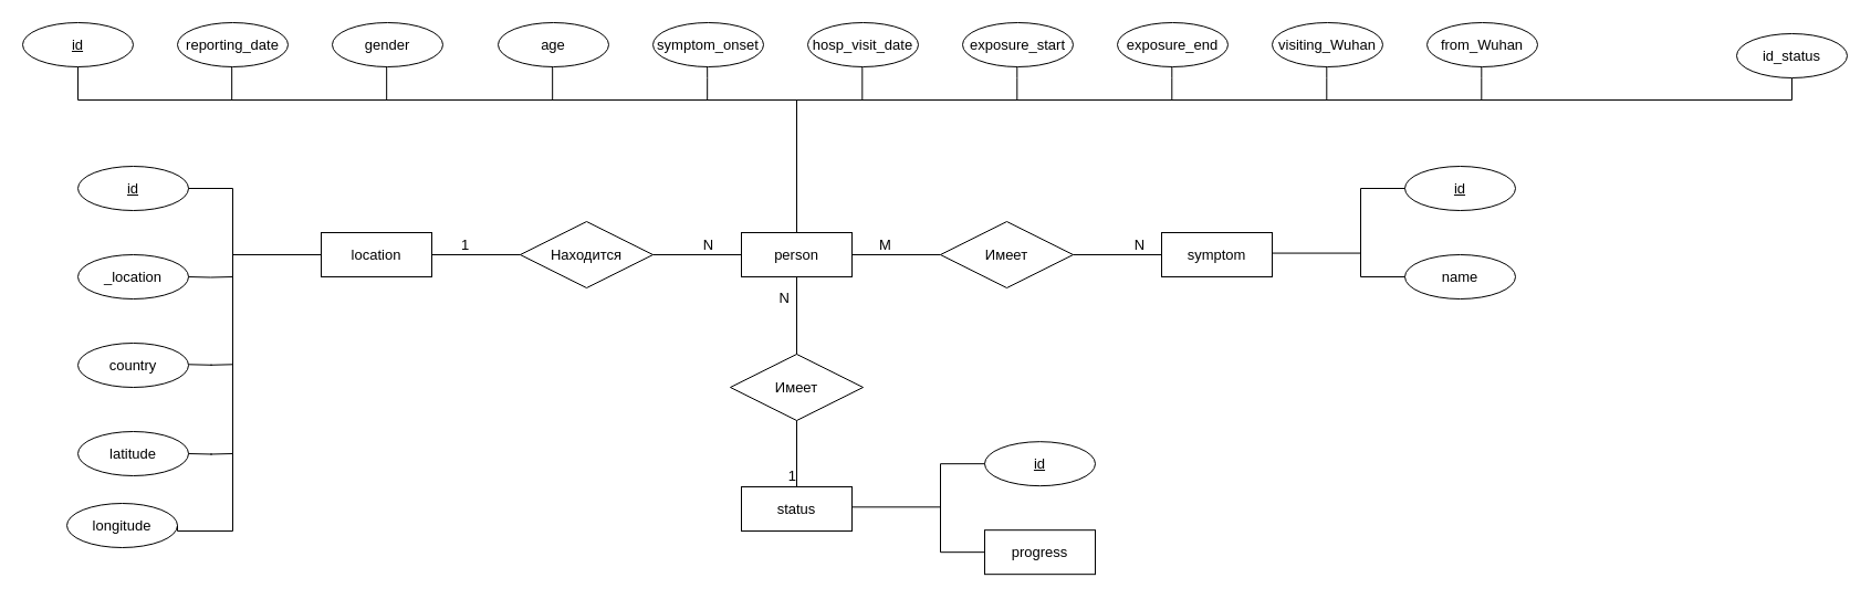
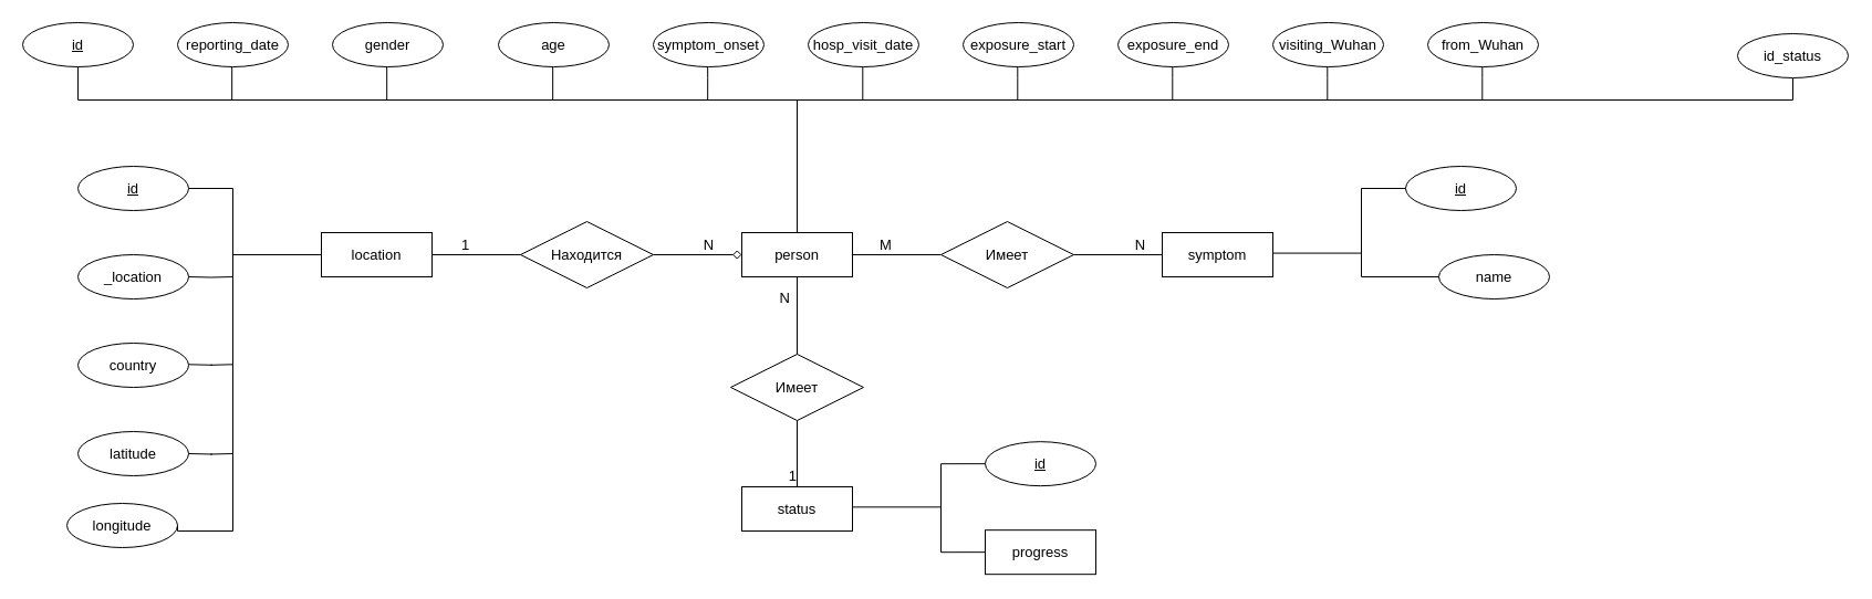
  <mxCell id="0" />
  <mxCell id="1" parent="0" />
  <mxCell id="2" style="edgeStyle=orthogonalEdgeStyle;rounded=0;orthogonalLoop=1;jettySize=auto;html=1;exitX=0.5;exitY=0;exitDx=0;exitDy=0;fontFamily=Helvetica;fontSize=13;endArrow=none;endFill=0;" edge="1" parent="1" source="3"><mxGeometry relative="1" as="geometry"><mxPoint x="720" y="90" as="targetPoint" /></mxGeometry></mxCell>
  <mxCell id="3" value="person" style="whiteSpace=wrap;html=1;align=center;fontFamily=Helvetica;fontSize=13;" vertex="1" parent="1"><mxGeometry x="670" y="210" width="100" height="40" as="geometry" /></mxCell>
  <mxCell id="4" value="id" style="ellipse;whiteSpace=wrap;html=1;align=center;fontStyle=4;fontFamily=Helvetica;fontSize=13;" vertex="1" parent="1"><mxGeometry x="20" y="20" width="100" height="40" as="geometry" /></mxCell>
  <mxCell id="5" value="reporting_date" style="ellipse;whiteSpace=wrap;html=1;align=center;fontFamily=Helvetica;fontSize=13;" vertex="1" parent="1"><mxGeometry x="160" y="20" width="100" height="40" as="geometry" /></mxCell>
  <mxCell id="6" value="gender" style="ellipse;whiteSpace=wrap;html=1;align=center;fontFamily=Helvetica;fontSize=13;" vertex="1" parent="1"><mxGeometry y="20" width="100" height="40" as="geometry" x="300" /></mxCell>
  <mxCell id="7" value="age" style="ellipse;whiteSpace=wrap;html=1;align=center;fontFamily=Helvetica;fontSize=13;" vertex="1" parent="1"><mxGeometry x="450" y="20" width="100" height="40" as="geometry" /></mxCell>
  <mxCell id="8" value="symptom_onset" style="ellipse;whiteSpace=wrap;html=1;align=center;fontFamily=Helvetica;fontSize=13;" vertex="1" parent="1"><mxGeometry x="590" y="20" width="100" height="40" as="geometry" /></mxCell>
  <mxCell id="9" value="hosp_visit_date" style="ellipse;whiteSpace=wrap;html=1;align=center;fontFamily=Helvetica;fontSize=13;" vertex="1" parent="1"><mxGeometry x="730" y="20" width="100" height="40" as="geometry" /></mxCell>
  <mxCell id="10" value="exposure_start" style="ellipse;whiteSpace=wrap;html=1;align=center;fontFamily=Helvetica;fontSize=13;" vertex="1" parent="1"><mxGeometry x="870" y="20" width="100" height="40" as="geometry" /></mxCell>
  <mxCell id="11" value="exposure_end&lt;br&gt;" style="ellipse;whiteSpace=wrap;html=1;align=center;fontFamily=Helvetica;fontSize=13;" vertex="1" parent="1"><mxGeometry x="1010" y="20" width="100" height="40" as="geometry" /></mxCell>
  <mxCell id="12" value="visiting_Wuhan" style="ellipse;whiteSpace=wrap;html=1;align=center;fontFamily=Helvetica;fontSize=13;" vertex="1" parent="1"><mxGeometry x="1150" y="20" width="100" height="40" as="geometry" /></mxCell>
  <mxCell id="13" value="from_Wuhan" style="ellipse;whiteSpace=wrap;html=1;align=center;fontFamily=Helvetica;fontSize=13;" vertex="1" parent="1"><mxGeometry x="1290" y="20" width="100" height="40" as="geometry" /></mxCell>
  <mxCell id="14" style="edgeStyle=orthogonalEdgeStyle;rounded=0;orthogonalLoop=1;jettySize=auto;html=1;exitX=0.5;exitY=1;exitDx=0;exitDy=0;fontFamily=Helvetica;fontSize=13;endArrow=none;endFill=0;entryX=0.5;entryY=1;entryDx=0;entryDy=0;" edge="1" parent="1" source="4" target="16"><mxGeometry relative="1" as="geometry"><mxPoint x="730" y="110" as="targetPoint" /><mxPoint x="730" y="140" as="sourcePoint" /><Array as="points"><mxPoint x="70" y="90" /><mxPoint x="1620" y="90" /></Array></mxGeometry></mxCell>
  <mxCell id="15" style="edgeStyle=orthogonalEdgeStyle;rounded=0;orthogonalLoop=1;jettySize=auto;html=1;exitX=0.5;exitY=0;exitDx=0;exitDy=0;fontFamily=Helvetica;fontSize=13;endArrow=none;endFill=0;" edge="1" parent="1"><mxGeometry relative="1" as="geometry"><mxPoint x="209.17" y="60" as="targetPoint" /><mxPoint x="209.17" y="90" as="sourcePoint" /></mxGeometry></mxCell>
  <mxCell id="16" value="id_status" style="ellipse;whiteSpace=wrap;html=1;align=center;fontFamily=Helvetica;fontSize=13;" vertex="1" parent="1"><mxGeometry x="1570" y="30" width="100" height="40" as="geometry" /></mxCell>
  <mxCell id="17" style="edgeStyle=orthogonalEdgeStyle;rounded=0;orthogonalLoop=1;jettySize=auto;html=1;exitX=0.5;exitY=0;exitDx=0;exitDy=0;fontFamily=Helvetica;fontSize=13;endArrow=none;endFill=0;" edge="1" parent="1"><mxGeometry relative="1" as="geometry"><mxPoint x="349.17" y="60" as="targetPoint" /><mxPoint x="349.17" y="90" as="sourcePoint" /></mxGeometry></mxCell>
  <mxCell id="18" style="edgeStyle=orthogonalEdgeStyle;rounded=0;orthogonalLoop=1;jettySize=auto;html=1;exitX=0.5;exitY=0;exitDx=0;exitDy=0;fontFamily=Helvetica;fontSize=13;endArrow=none;endFill=0;" edge="1" parent="1"><mxGeometry relative="1" as="geometry"><mxPoint x="499.17" y="60" as="targetPoint" /><mxPoint x="499.17" y="90" as="sourcePoint" /></mxGeometry></mxCell>
  <mxCell id="19" style="edgeStyle=orthogonalEdgeStyle;rounded=0;orthogonalLoop=1;jettySize=auto;html=1;exitX=0.5;exitY=0;exitDx=0;exitDy=0;fontFamily=Helvetica;fontSize=13;endArrow=none;endFill=0;" edge="1" parent="1"><mxGeometry relative="1" as="geometry"><mxPoint x="639.17" y="60" as="targetPoint" /><mxPoint x="639.17" y="90" as="sourcePoint" /><Array as="points"><mxPoint x="639" y="70" /><mxPoint x="639" y="70" /></Array></mxGeometry></mxCell>
  <mxCell id="20" style="edgeStyle=orthogonalEdgeStyle;rounded=0;orthogonalLoop=1;jettySize=auto;html=1;exitX=0.5;exitY=0;exitDx=0;exitDy=0;fontFamily=Helvetica;fontSize=13;endArrow=none;endFill=0;" edge="1" parent="1"><mxGeometry relative="1" as="geometry"><mxPoint x="779.31" y="60" as="targetPoint" /><mxPoint x="779.31" y="90" as="sourcePoint" /><Array as="points"><mxPoint x="779.14" y="60" /></Array></mxGeometry></mxCell>
  <mxCell id="21" style="edgeStyle=orthogonalEdgeStyle;rounded=0;orthogonalLoop=1;jettySize=auto;html=1;exitX=0.5;exitY=0;exitDx=0;exitDy=0;fontFamily=Helvetica;fontSize=13;endArrow=none;endFill=0;" edge="1" parent="1"><mxGeometry relative="1" as="geometry"><mxPoint x="919.31" y="60" as="targetPoint" /><mxPoint x="919.31" y="90" as="sourcePoint" /><Array as="points"><mxPoint x="919.14" y="70" /><mxPoint x="919.14" y="70" /></Array></mxGeometry></mxCell>
  <mxCell id="22" style="edgeStyle=orthogonalEdgeStyle;rounded=0;orthogonalLoop=1;jettySize=auto;html=1;exitX=0.5;exitY=0;exitDx=0;exitDy=0;fontFamily=Helvetica;fontSize=13;endArrow=none;endFill=0;" edge="1" parent="1"><mxGeometry relative="1" as="geometry"><mxPoint x="1059.31" y="60" as="targetPoint" /><mxPoint x="1059.31" y="90" as="sourcePoint" /><Array as="points"><mxPoint x="1059.14" y="70" /><mxPoint x="1059.14" y="70" /></Array></mxGeometry></mxCell>
  <mxCell id="23" style="edgeStyle=orthogonalEdgeStyle;rounded=0;orthogonalLoop=1;jettySize=auto;html=1;exitX=0.5;exitY=0;exitDx=0;exitDy=0;fontFamily=Helvetica;fontSize=13;endArrow=none;endFill=0;" edge="1" parent="1"><mxGeometry relative="1" as="geometry"><mxPoint x="1199.31" y="60" as="targetPoint" /><mxPoint x="1199.31" y="90" as="sourcePoint" /><Array as="points"><mxPoint x="1199.14" y="70" /><mxPoint x="1199.14" y="70" /></Array></mxGeometry></mxCell>
  <mxCell id="24" style="edgeStyle=orthogonalEdgeStyle;rounded=0;orthogonalLoop=1;jettySize=auto;html=1;exitX=0.5;exitY=0;exitDx=0;exitDy=0;fontFamily=Helvetica;fontSize=13;endArrow=none;endFill=0;" edge="1" parent="1"><mxGeometry relative="1" as="geometry"><mxPoint x="1339.31" y="60" as="targetPoint" /><mxPoint x="1339.31" y="90" as="sourcePoint" /><Array as="points"><mxPoint x="1339.14" y="70" /><mxPoint x="1339.14" y="70" /></Array></mxGeometry></mxCell>
  <mxCell id="25" value="" style="edgeStyle=orthogonalEdgeStyle;rounded=0;orthogonalLoop=1;jettySize=auto;html=1;fontFamily=Helvetica;fontSize=13;endArrow=none;endFill=0;" edge="1" parent="1" source="28" target="29"><mxGeometry relative="1" as="geometry" /></mxCell>
  <mxCell id="26" value="" style="edgeStyle=orthogonalEdgeStyle;rounded=0;orthogonalLoop=1;jettySize=auto;html=1;fontFamily=Helvetica;fontSize=13;endArrow=none;endFill=0;" edge="1" parent="1" source="28" target="29"><mxGeometry relative="1" as="geometry" /></mxCell>
  <mxCell id="27" value="1" style="edgeLabel;html=1;align=center;verticalAlign=middle;resizable=0;points=[];fontSize=13;fontFamily=Helvetica;" vertex="1" connectable="0" parent="26"><mxGeometry x="-0.039" y="1" relative="1" as="geometry"><mxPoint x="-9" y="-9" as="offset" /></mxGeometry></mxCell>
  <mxCell id="28" value="location" style="whiteSpace=wrap;html=1;align=center;fontFamily=Helvetica;fontSize=13;" vertex="1" parent="1"><mxGeometry x="290" y="210" width="100" height="40" as="geometry" /></mxCell>
  <mxCell id="29" value="Находится" style="shape=rhombus;perimeter=rhombusPerimeter;whiteSpace=wrap;html=1;align=center;fontFamily=Helvetica;fontSize=13;" vertex="1" parent="1"><mxGeometry x="470" y="200" width="120" height="60" as="geometry" /></mxCell>
- <mxCell id="30" style="edgeStyle=orthogonalEdgeStyle;rounded=0;orthogonalLoop=1;jettySize=auto;html=1;exitX=1;exitY=0.5;exitDx=0;exitDy=0;fontFamily=Helvetica;fontSize=13;endArrow=none;endFill=0;entryX=0;entryY=0.5;entryDx=0;entryDy=0;" edge="1" parent="1" source="29" target="3"><mxGeometry relative="1" as="geometry"><mxPoint x="630" y="280" as="targetPoint" /><mxPoint x="630" y="400" as="sourcePoint" /></mxGeometry></mxCell>
+ <mxCell id="30" style="edgeStyle=orthogonalEdgeStyle;rounded=0;orthogonalLoop=1;jettySize=auto;html=1;exitX=1;exitY=0.5;exitDx=0;exitDy=0;fontFamily=Helvetica;fontSize=13;endArrow=diamond;endFill=0;entryX=0;entryY=0.5;entryDx=0;entryDy=0;" edge="1" parent="1" source="29" target="3"><mxGeometry relative="1" as="geometry"><mxPoint x="630" y="280" as="targetPoint" /><mxPoint x="630" y="400" as="sourcePoint" /></mxGeometry></mxCell>
  <mxCell id="31" value="N" style="edgeLabel;html=1;align=center;verticalAlign=middle;resizable=0;points=[];fontSize=13;fontFamily=Helvetica;" vertex="1" connectable="0" parent="30"><mxGeometry x="0.211" y="-3" relative="1" as="geometry"><mxPoint x="1" y="-13" as="offset" /></mxGeometry></mxCell>
  <mxCell id="32" value="id" style="ellipse;whiteSpace=wrap;html=1;align=center;fontStyle=4;fontFamily=Helvetica;fontSize=13;" vertex="1" parent="1"><mxGeometry x="70" y="150" width="100" height="40" as="geometry" /></mxCell>
  <mxCell id="33" value="_location" style="ellipse;whiteSpace=wrap;html=1;align=center;fontFamily=Helvetica;fontSize=13;" vertex="1" parent="1"><mxGeometry x="70" y="230" width="100" height="40" as="geometry" /></mxCell>
  <mxCell id="34" value="country" style="ellipse;whiteSpace=wrap;html=1;align=center;fontFamily=Helvetica;fontSize=13;" vertex="1" parent="1"><mxGeometry x="70" y="310" width="100" height="40" as="geometry" /></mxCell>
  <mxCell id="35" value="latitude" style="ellipse;whiteSpace=wrap;html=1;align=center;fontFamily=Helvetica;fontSize=13;" vertex="1" parent="1"><mxGeometry x="70" y="390" width="100" height="40" as="geometry" /></mxCell>
  <mxCell id="36" value="longitude" style="ellipse;whiteSpace=wrap;html=1;align=center;fontFamily=Helvetica;fontSize=13;" vertex="1" parent="1"><mxGeometry x="60" y="455" width="100" height="40" as="geometry" /></mxCell>
  <mxCell id="37" style="edgeStyle=orthogonalEdgeStyle;rounded=0;orthogonalLoop=1;jettySize=auto;html=1;exitX=1;exitY=0.5;exitDx=0;exitDy=0;fontFamily=Helvetica;fontSize=13;endArrow=none;endFill=0;entryX=1;entryY=0.5;entryDx=0;entryDy=0;" edge="1" parent="1" source="36" target="32"><mxGeometry relative="1" as="geometry"><mxPoint x="250" y="220" as="targetPoint" /><mxPoint x="250" y="340" as="sourcePoint" /><Array as="points"><mxPoint x="210" y="480" /><mxPoint x="210" y="170" /></Array></mxGeometry></mxCell>
  <mxCell id="38" value="" style="edgeStyle=orthogonalEdgeStyle;rounded=0;orthogonalLoop=1;jettySize=auto;html=1;fontFamily=Helvetica;fontSize=13;endArrow=none;endFill=0;" edge="1" parent="1"><mxGeometry relative="1" as="geometry"><mxPoint x="210" y="230" as="sourcePoint" /><mxPoint x="290" y="230" as="targetPoint" /></mxGeometry></mxCell>
  <mxCell id="39" value="Имеет" style="shape=rhombus;perimeter=rhombusPerimeter;whiteSpace=wrap;html=1;align=center;fontFamily=Helvetica;fontSize=13;" vertex="1" parent="1"><mxGeometry x="850" y="200" width="120" height="60" as="geometry" /></mxCell>
  <mxCell id="40" value="" style="edgeStyle=orthogonalEdgeStyle;rounded=0;orthogonalLoop=1;jettySize=auto;html=1;fontFamily=Helvetica;fontSize=13;endArrow=none;endFill=0;" edge="1" parent="1"><mxGeometry relative="1" as="geometry"><mxPoint x="970" y="230" as="sourcePoint" /><mxPoint x="1050" y="230" as="targetPoint" /></mxGeometry></mxCell>
  <mxCell id="41" value="N" style="edgeLabel;html=1;align=center;verticalAlign=middle;resizable=0;points=[];fontSize=13;fontFamily=Helvetica;" vertex="1" connectable="0" parent="40"><mxGeometry x="-0.039" y="1" relative="1" as="geometry"><mxPoint x="21" y="-9" as="offset" /></mxGeometry></mxCell>
  <mxCell id="42" value="" style="edgeStyle=orthogonalEdgeStyle;rounded=0;orthogonalLoop=1;jettySize=auto;html=1;fontFamily=Helvetica;fontSize=13;endArrow=none;endFill=0;" edge="1" parent="1"><mxGeometry relative="1" as="geometry"><mxPoint x="770" y="230" as="sourcePoint" /><mxPoint x="850" y="230" as="targetPoint" /></mxGeometry></mxCell>
  <mxCell id="43" value="M" style="edgeLabel;html=1;align=center;verticalAlign=middle;resizable=0;points=[];fontSize=13;fontFamily=Helvetica;" vertex="1" connectable="0" parent="42"><mxGeometry x="-0.039" y="1" relative="1" as="geometry"><mxPoint x="-9" y="-9" as="offset" /></mxGeometry></mxCell>
  <mxCell id="44" value="symptom" style="whiteSpace=wrap;html=1;align=center;fontFamily=Helvetica;fontSize=13;" vertex="1" parent="1"><mxGeometry x="1050" y="210" width="100" height="40" as="geometry" /></mxCell>
  <mxCell id="45" value="id" style="ellipse;whiteSpace=wrap;html=1;align=center;fontStyle=4;fontFamily=Helvetica;fontSize=13;" vertex="1" parent="1"><mxGeometry x="1270" y="150" width="100" height="40" as="geometry" /></mxCell>
- <mxCell id="46" value="name" style="ellipse;whiteSpace=wrap;html=1;align=center;fontFamily=Helvetica;fontSize=13;" vertex="1" parent="1"><mxGeometry x="1270" y="230" width="100" height="40" as="geometry" /></mxCell>
+ <mxCell id="46" value="name" style="ellipse;whiteSpace=wrap;html=1;align=center;fontFamily=Helvetica;fontSize=13;" vertex="1" parent="1"><mxGeometry x="1300" y="230" width="100" height="40" as="geometry" /></mxCell>
  <mxCell id="47" value="" style="edgeStyle=orthogonalEdgeStyle;rounded=0;orthogonalLoop=1;jettySize=auto;html=1;fontFamily=Helvetica;fontSize=13;endArrow=none;endFill=0;" edge="1" parent="1"><mxGeometry relative="1" as="geometry"><mxPoint x="1150" y="228.57" as="sourcePoint" /><mxPoint x="1230" y="228.57" as="targetPoint" /></mxGeometry></mxCell>
  <mxCell id="48" style="edgeStyle=orthogonalEdgeStyle;rounded=0;orthogonalLoop=1;jettySize=auto;html=1;exitX=0;exitY=0.5;exitDx=0;exitDy=0;fontFamily=Helvetica;fontSize=13;endArrow=none;endFill=0;entryX=0;entryY=0.5;entryDx=0;entryDy=0;" edge="1" parent="1" source="46" target="45"><mxGeometry relative="1" as="geometry"><mxPoint x="1200" y="160" as="targetPoint" /><mxPoint x="1200" y="470" as="sourcePoint" /><Array as="points"><mxPoint x="1230" y="250" /><mxPoint x="1230" y="170" /></Array></mxGeometry></mxCell>
  <mxCell id="49" style="edgeStyle=orthogonalEdgeStyle;rounded=0;orthogonalLoop=1;jettySize=auto;html=1;fontFamily=Helvetica;fontSize=13;endArrow=none;endFill=0;entryX=1;entryY=0.5;entryDx=0;entryDy=0;entryPerimeter=0;" edge="1" parent="1" target="33"><mxGeometry relative="1" as="geometry"><mxPoint x="180" y="240" as="targetPoint" /><mxPoint x="210" y="250" as="sourcePoint" /><Array as="points" /></mxGeometry></mxCell>
  <mxCell id="50" style="edgeStyle=orthogonalEdgeStyle;rounded=0;orthogonalLoop=1;jettySize=auto;html=1;fontFamily=Helvetica;fontSize=13;endArrow=none;endFill=0;entryX=1;entryY=0.5;entryDx=0;entryDy=0;entryPerimeter=0;" edge="1" parent="1"><mxGeometry relative="1" as="geometry"><mxPoint x="170" y="329.29" as="targetPoint" /><mxPoint x="210" y="329.29" as="sourcePoint" /><Array as="points" /></mxGeometry></mxCell>
  <mxCell id="51" style="edgeStyle=orthogonalEdgeStyle;rounded=0;orthogonalLoop=1;jettySize=auto;html=1;fontFamily=Helvetica;fontSize=13;endArrow=none;endFill=0;entryX=1;entryY=0.5;entryDx=0;entryDy=0;entryPerimeter=0;" edge="1" parent="1"><mxGeometry relative="1" as="geometry"><mxPoint x="170" y="410" as="targetPoint" /><mxPoint x="210" y="410" as="sourcePoint" /><Array as="points" /></mxGeometry></mxCell>
  <mxCell id="52" style="edgeStyle=orthogonalEdgeStyle;rounded=0;orthogonalLoop=1;jettySize=auto;html=1;exitX=0.5;exitY=1;exitDx=0;exitDy=0;fontFamily=Helvetica;fontSize=13;endArrow=none;endFill=0;" edge="1" parent="1" source="46" target="46"><mxGeometry relative="1" as="geometry" /></mxCell>
  <mxCell id="53" value="status" style="whiteSpace=wrap;html=1;align=center;fontFamily=Helvetica;fontSize=13;" vertex="1" parent="1"><mxGeometry x="670" y="440" width="100" height="40" as="geometry" /></mxCell>
  <mxCell id="54" value="id" style="ellipse;whiteSpace=wrap;html=1;align=center;fontStyle=4;fontFamily=Helvetica;fontSize=13;" vertex="1" parent="1"><mxGeometry x="890" y="399.17" width="100" height="40" as="geometry" /></mxCell>
  <mxCell id="55" value="progress" style="whiteSpace=wrap;html=1;align=center;fontFamily=Helvetica;fontSize=13;rounded=0;" vertex="1" parent="1"><mxGeometry x="890" y="479.17" width="100" height="40" as="geometry" /></mxCell>
  <mxCell id="56" value="" style="edgeStyle=orthogonalEdgeStyle;rounded=0;orthogonalLoop=1;jettySize=auto;html=1;fontFamily=Helvetica;fontSize=13;endArrow=none;endFill=0;" edge="1" parent="1"><mxGeometry relative="1" as="geometry"><mxPoint x="770" y="458.33" as="sourcePoint" /><mxPoint x="850" y="458.33" as="targetPoint" /></mxGeometry></mxCell>
  <mxCell id="57" style="edgeStyle=orthogonalEdgeStyle;rounded=0;orthogonalLoop=1;jettySize=auto;html=1;exitX=0;exitY=0.5;exitDx=0;exitDy=0;fontFamily=Helvetica;fontSize=13;endArrow=none;endFill=0;entryX=0;entryY=0.5;entryDx=0;entryDy=0;" edge="1" parent="1" source="55" target="54"><mxGeometry relative="1" as="geometry"><mxPoint x="820" y="409.17" as="targetPoint" /><mxPoint x="820" y="719.17" as="sourcePoint" /><Array as="points"><mxPoint x="850" y="499.17" /><mxPoint x="850" y="419.17" /></Array></mxGeometry></mxCell>
  <mxCell id="58" style="edgeStyle=orthogonalEdgeStyle;rounded=0;orthogonalLoop=1;jettySize=auto;html=1;exitX=0.5;exitY=1;exitDx=0;exitDy=0;fontFamily=Helvetica;fontSize=13;endArrow=none;endFill=0;" edge="1" parent="1" source="55" target="55"><mxGeometry relative="1" as="geometry" /></mxCell>
  <mxCell id="59" value="Имеет" style="shape=rhombus;perimeter=rhombusPerimeter;whiteSpace=wrap;html=1;align=center;fontFamily=Helvetica;fontSize=13;" vertex="1" parent="1"><mxGeometry x="660" y="320" width="120" height="60" as="geometry" /></mxCell>
  <mxCell id="60" value="" style="endArrow=none;html=1;rounded=0;fontFamily=Helvetica;fontSize=13;exitX=0.5;exitY=1;exitDx=0;exitDy=0;entryX=0.5;entryY=0;entryDx=0;entryDy=0;" edge="1" parent="1" source="3" target="59"><mxGeometry relative="1" as="geometry"><mxPoint x="740" y="310" as="sourcePoint" /><mxPoint x="900" y="310" as="targetPoint" /></mxGeometry></mxCell>
  <mxCell id="61" value="N" style="resizable=0;html=1;align=right;verticalAlign=bottom;fontFamily=Helvetica;fontSize=13;" connectable="0" vertex="1" parent="60"><mxGeometry x="1" relative="1" as="geometry"><mxPoint x="-6" y="-41" as="offset" /></mxGeometry></mxCell>
  <mxCell id="62" value="" style="endArrow=none;html=1;rounded=0;fontFamily=Helvetica;fontSize=13;entryX=0.5;entryY=0;entryDx=0;entryDy=0;" edge="1" parent="1" target="53"><mxGeometry relative="1" as="geometry"><mxPoint x="720" y="380" as="sourcePoint" /><mxPoint x="880" y="380" as="targetPoint" /></mxGeometry></mxCell>
  <mxCell id="63" value="1" style="resizable=0;html=1;align=right;verticalAlign=bottom;fontFamily=Helvetica;fontSize=13;" connectable="0" vertex="1" parent="62"><mxGeometry x="1" relative="1" as="geometry" /></mxCell>
